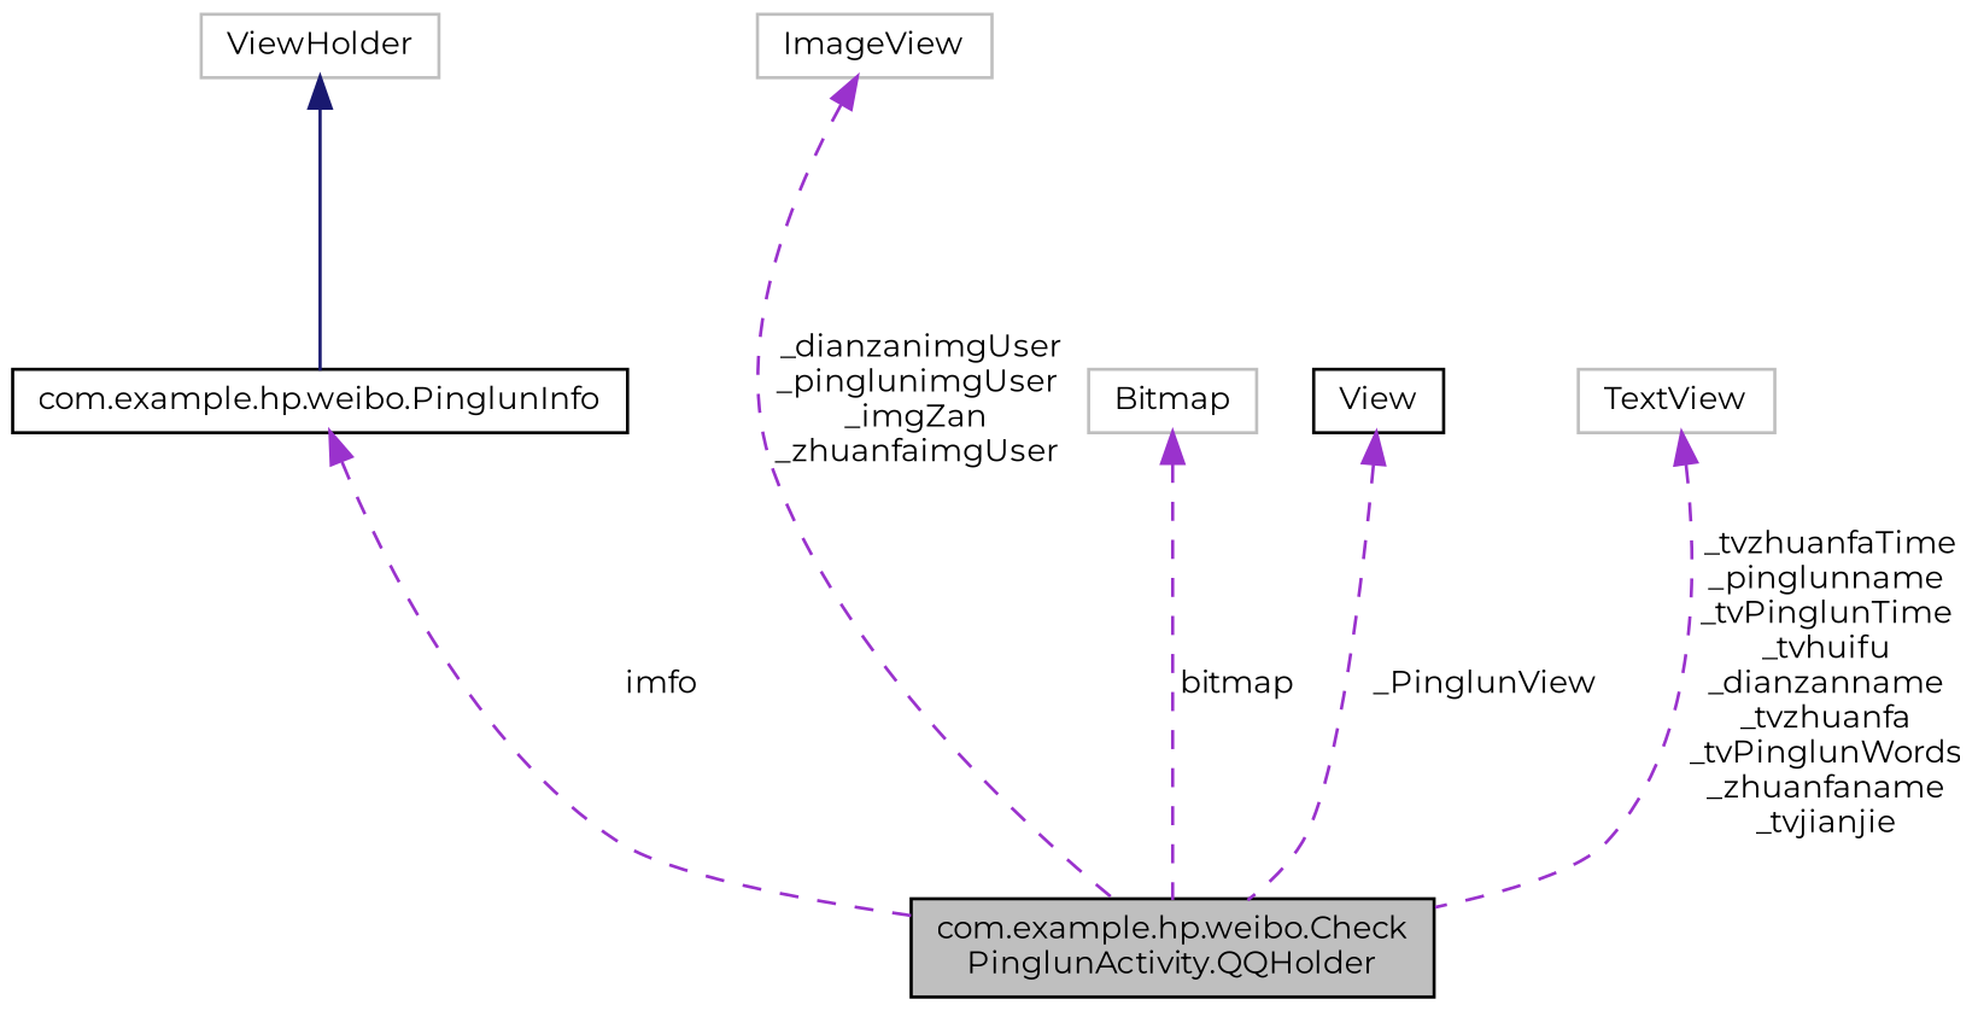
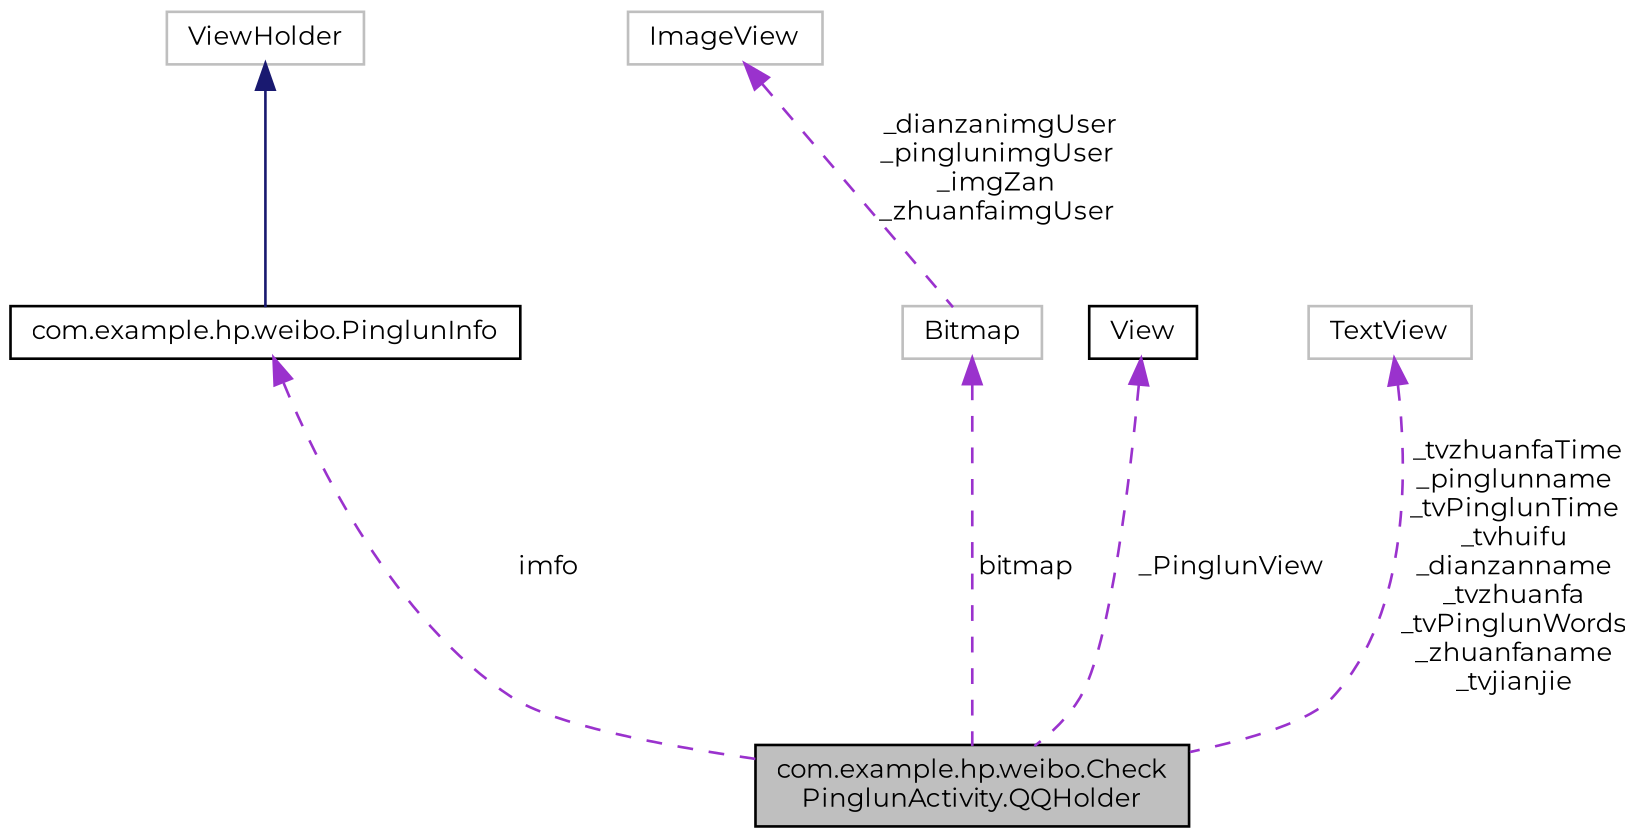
  digraph {
    fontname=Montserrat
    node [color=grey75 fillcolor=white fontname=Montserrat fontsize=10 shape=record style=filled]
    edge [color=darkorchid3 dir=back fontname=Montserrat fontsize=10 labelfontname=Helvetica labelfontsize=10 style=dashed]
    n1 [color=black fillcolor=grey75 fontcolor=black height=0.2 label="com.example.hp.weibo.Check\lPinglunActivity.QQHolder" width=0.4]
    n2 [height=0.2 label=ViewHolder width=0.4]
    n3 [color=black height=0.2 label="com.example.hp.weibo.PinglunInfo" width=0.4]
    n4 [height=0.2 label=ImageView width=0.4]
    n5 [height=0.2 label=Bitmap width=0.4]
    n6 [color=black height=0.2 label=View width=0.4]
    n7 [height=0.2 label=TextView width=0.4]
    n2 -> n3 [color=midnightblue style=solid]
    n3 -> n1 [label=" imfo"]
-   n4 -> n1 [label=" _dianzanimgUser\n_pinglunimgUser\n_imgZan\n_zhuanfaimgUser"]
+   n4 -> n5 [label=" _dianzanimgUser\n_pinglunimgUser\n_imgZan\n_zhuanfaimgUser"]
    n5 -> n1 [label=" bitmap"]
    n6 -> n1 [label=" _PinglunView"]
    n7 -> n1 [label=" _tvzhuanfaTime\n_pinglunname\n_tvPinglunTime\n_tvhuifu\n_dianzanname\n_tvzhuanfa\n_tvPinglunWords\n_zhuanfaname\n_tvjianjie"]
  }
